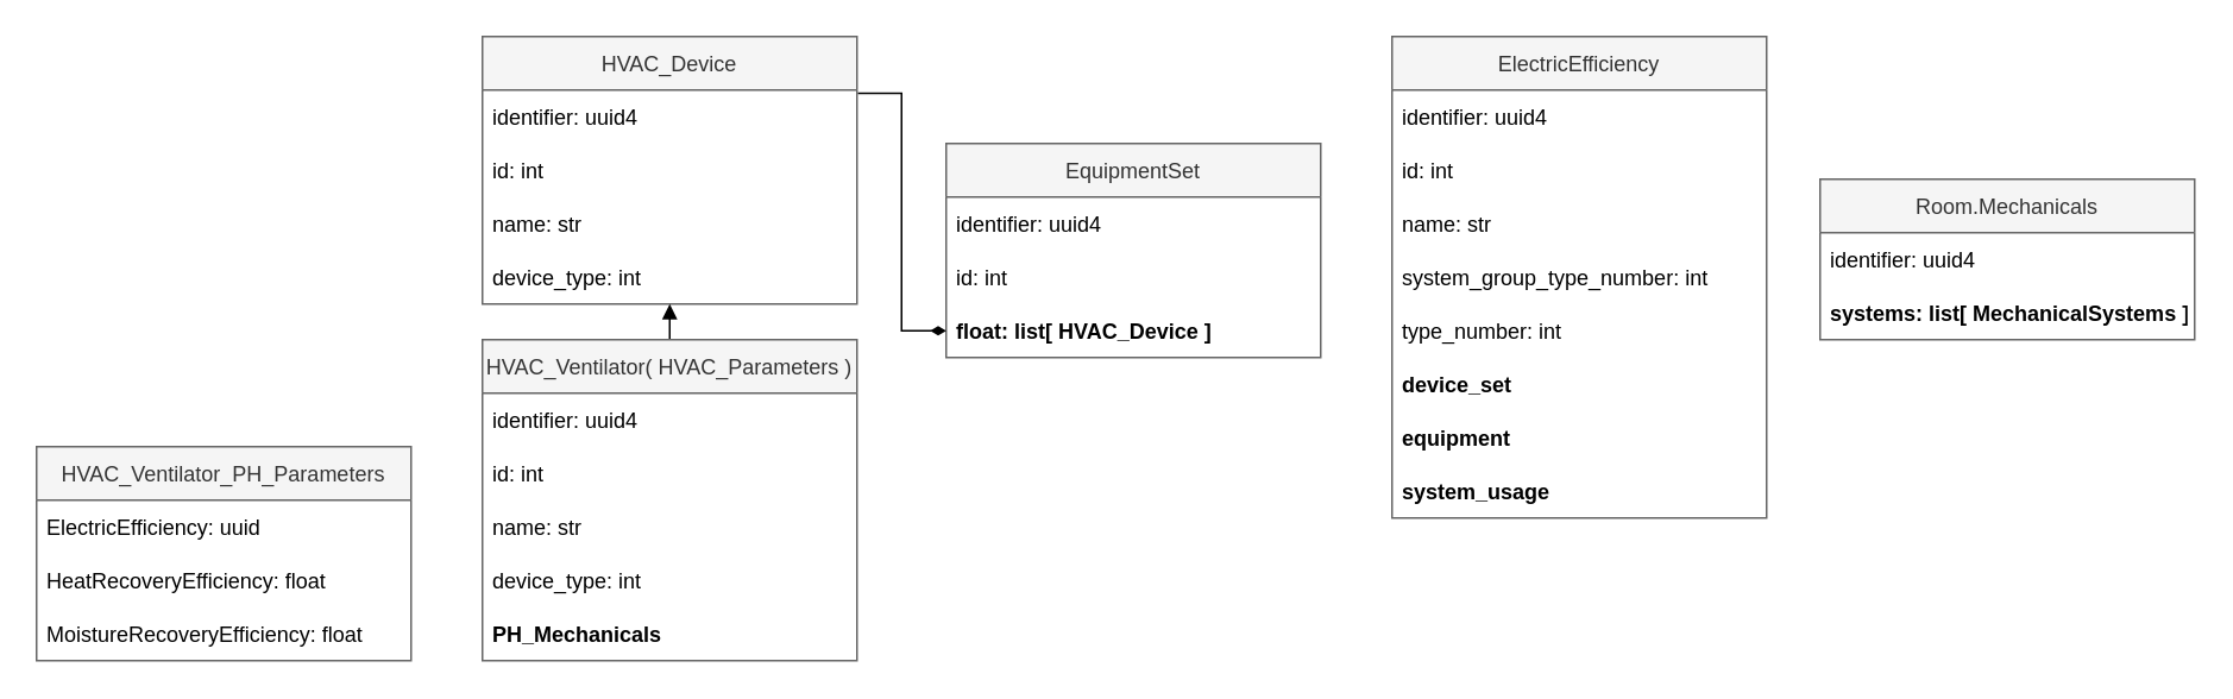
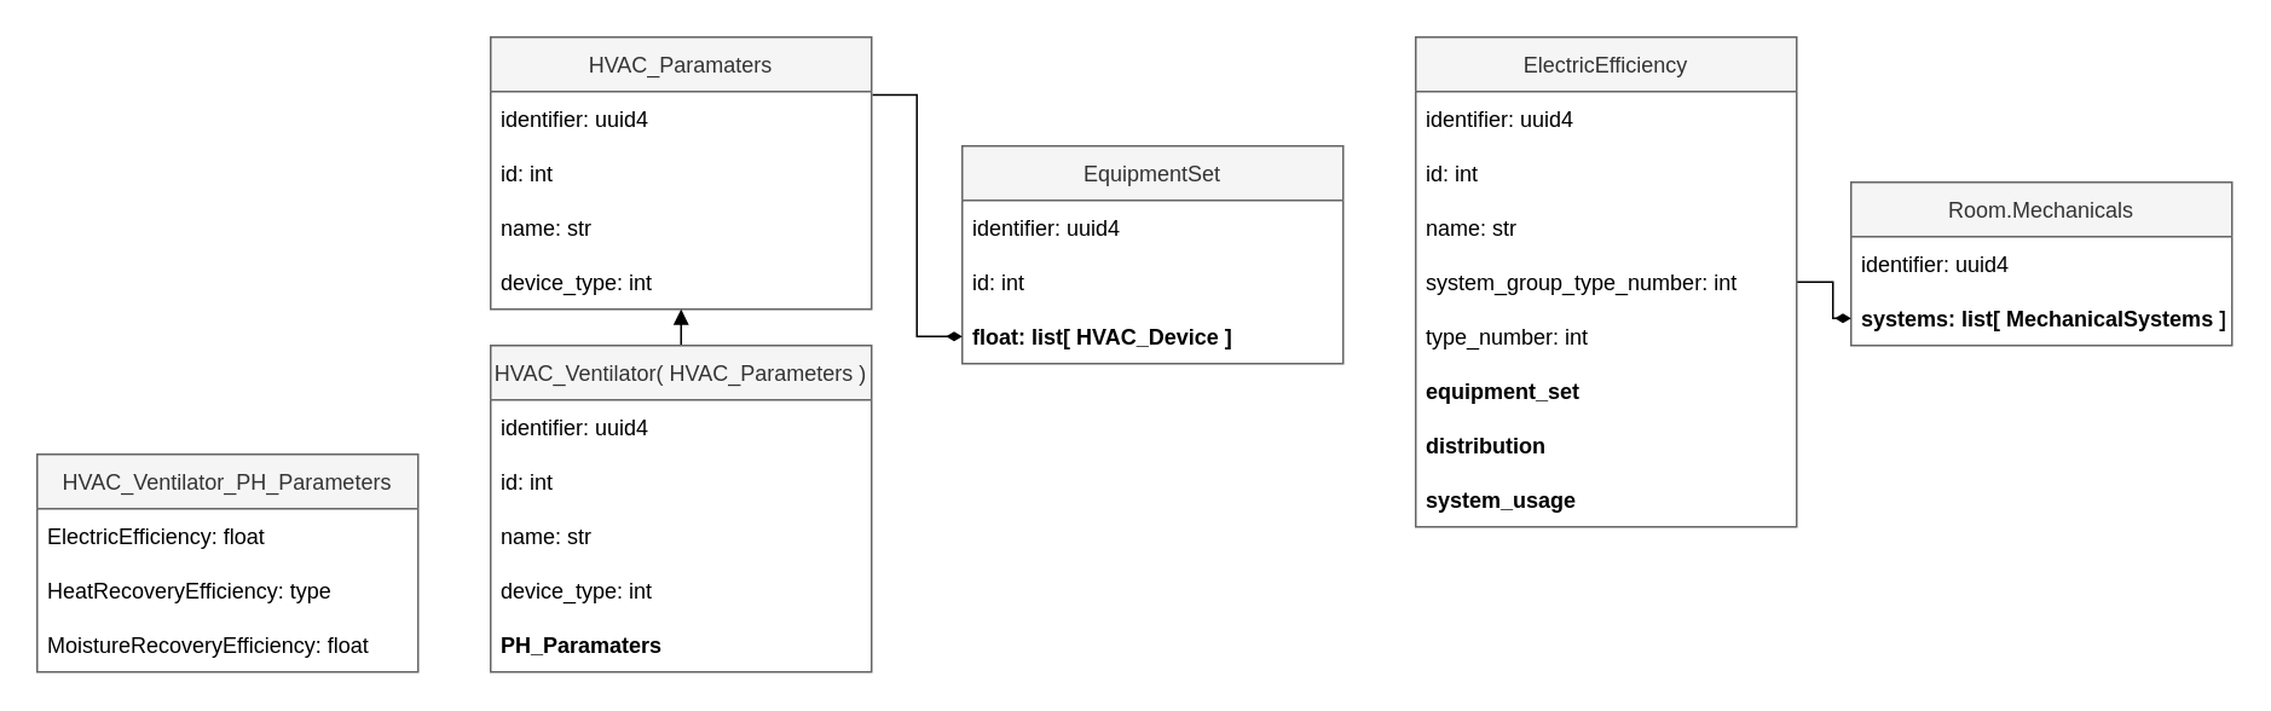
  <mxCell id="0" />
  <mxCell id="1" parent="0" />
  <mxCell id="2" value="Room.Mechanicals" style="swimlane;fontStyle=0;childLayout=stackLayout;horizontal=1;startSize=30;horizontalStack=0;resizeParent=1;resizeParentMax=0;resizeLast=0;collapsible=1;marginBottom=0;fillColor=#f5f5f5;strokeColor=#666666;fontColor=#333333;" vertex="1" parent="1"><mxGeometry x="1020" y="100" width="210" height="90" as="geometry" /></mxCell>
  <mxCell id="3" value="identifier: uuid4" style="text;strokeColor=none;fillColor=none;align=left;verticalAlign=middle;spacingLeft=4;spacingRight=4;overflow=hidden;points=[[0,0.5],[1,0.5]];portConstraint=eastwest;rotatable=0;" vertex="1" parent="2"><mxGeometry y="30" width="210" height="30" as="geometry" /></mxCell>
  <mxCell id="4" value="systems: list[ MechanicalSystems ]" style="text;strokeColor=none;fillColor=none;align=left;verticalAlign=middle;spacingLeft=4;spacingRight=4;overflow=hidden;points=[[0,0.5],[1,0.5]];portConstraint=eastwest;rotatable=0;fontStyle=1" vertex="1" parent="2"><mxGeometry y="60" width="210" height="30" as="geometry" /></mxCell>
+ <mxCell id="5" style="edgeStyle=orthogonalEdgeStyle;rounded=0;orthogonalLoop=1;jettySize=auto;html=1;entryX=0;entryY=0.5;entryDx=0;entryDy=0;fontSize=10;startArrow=none;startFill=0;endArrow=diamondThin;endFill=1;" edge="1" parent="1" source="6" target="4"><mxGeometry relative="1" as="geometry" /></mxCell>
  <mxCell id="6" value="ElectricEfficiency" style="swimlane;fontStyle=0;childLayout=stackLayout;horizontal=1;startSize=30;horizontalStack=0;resizeParent=1;resizeParentMax=0;resizeLast=0;collapsible=1;marginBottom=0;fillColor=#f5f5f5;strokeColor=#666666;fontColor=#333333;" vertex="1" parent="1"><mxGeometry x="780" y="20" width="210" height="270" as="geometry" /></mxCell>
  <mxCell id="7" value="identifier: uuid4" style="text;strokeColor=none;fillColor=none;align=left;verticalAlign=middle;spacingLeft=4;spacingRight=4;overflow=hidden;points=[[0,0.5],[1,0.5]];portConstraint=eastwest;rotatable=0;" vertex="1" parent="6"><mxGeometry y="30" width="210" height="30" as="geometry" /></mxCell>
  <mxCell id="8" value="id: int" style="text;strokeColor=none;fillColor=none;align=left;verticalAlign=middle;spacingLeft=4;spacingRight=4;overflow=hidden;points=[[0,0.5],[1,0.5]];portConstraint=eastwest;rotatable=0;" vertex="1" parent="6"><mxGeometry y="60" width="210" height="30" as="geometry" /></mxCell>
  <mxCell id="9" value="name: str" style="text;strokeColor=none;fillColor=none;align=left;verticalAlign=middle;spacingLeft=4;spacingRight=4;overflow=hidden;points=[[0,0.5],[1,0.5]];portConstraint=eastwest;rotatable=0;" vertex="1" parent="6"><mxGeometry y="90" width="210" height="30" as="geometry" /></mxCell>
  <mxCell id="10" value="system_group_type_number: int" style="text;strokeColor=none;fillColor=none;align=left;verticalAlign=middle;spacingLeft=4;spacingRight=4;overflow=hidden;points=[[0,0.5],[1,0.5]];portConstraint=eastwest;rotatable=0;" vertex="1" parent="6"><mxGeometry y="120" width="210" height="30" as="geometry" /></mxCell>
  <mxCell id="11" value="type_number: int" style="text;strokeColor=none;fillColor=none;align=left;verticalAlign=middle;spacingLeft=4;spacingRight=4;overflow=hidden;points=[[0,0.5],[1,0.5]];portConstraint=eastwest;rotatable=0;" vertex="1" parent="6"><mxGeometry y="150" width="210" height="30" as="geometry" /></mxCell>
- <mxCell id="12" value="device_set" style="text;strokeColor=none;fillColor=none;align=left;verticalAlign=middle;spacingLeft=4;spacingRight=4;overflow=hidden;points=[[0,0.5],[1,0.5]];portConstraint=eastwest;rotatable=0;fontStyle=1" vertex="1" parent="6"><mxGeometry y="180" width="210" height="30" as="geometry" /></mxCell>
- <mxCell id="13" value="equipment" style="text;strokeColor=none;fillColor=none;align=left;verticalAlign=middle;spacingLeft=4;spacingRight=4;overflow=hidden;points=[[0,0.5],[1,0.5]];portConstraint=eastwest;rotatable=0;fontStyle=1" vertex="1" parent="6"><mxGeometry y="210" width="210" height="30" as="geometry" /></mxCell>
+ <mxCell id="12" value="equipment_set" style="text;strokeColor=none;fillColor=none;align=left;verticalAlign=middle;spacingLeft=4;spacingRight=4;overflow=hidden;points=[[0,0.5],[1,0.5]];portConstraint=eastwest;rotatable=0;fontStyle=1" vertex="1" parent="6"><mxGeometry y="180" width="210" height="30" as="geometry" /></mxCell>
+ <mxCell id="13" value="distribution" style="text;strokeColor=none;fillColor=none;align=left;verticalAlign=middle;spacingLeft=4;spacingRight=4;overflow=hidden;points=[[0,0.5],[1,0.5]];portConstraint=eastwest;rotatable=0;fontStyle=1" vertex="1" parent="6"><mxGeometry y="210" width="210" height="30" as="geometry" /></mxCell>
  <mxCell id="14" value="system_usage" style="text;strokeColor=none;fillColor=none;align=left;verticalAlign=middle;spacingLeft=4;spacingRight=4;overflow=hidden;points=[[0,0.5],[1,0.5]];portConstraint=eastwest;rotatable=0;fontStyle=1" vertex="1" parent="6"><mxGeometry y="240" width="210" height="30" as="geometry" /></mxCell>
  <mxCell id="15" value="EquipmentSet" style="swimlane;fontStyle=0;childLayout=stackLayout;horizontal=1;startSize=30;horizontalStack=0;resizeParent=1;resizeParentMax=0;resizeLast=0;collapsible=1;marginBottom=0;fillColor=#f5f5f5;strokeColor=#666666;fontColor=#333333;" vertex="1" parent="1"><mxGeometry x="530" y="80" width="210" height="120" as="geometry" /></mxCell>
  <mxCell id="16" value="identifier: uuid4" style="text;strokeColor=none;fillColor=none;align=left;verticalAlign=middle;spacingLeft=4;spacingRight=4;overflow=hidden;points=[[0,0.5],[1,0.5]];portConstraint=eastwest;rotatable=0;" vertex="1" parent="15"><mxGeometry y="30" width="210" height="30" as="geometry" /></mxCell>
  <mxCell id="17" value="id: int" style="text;strokeColor=none;fillColor=none;align=left;verticalAlign=middle;spacingLeft=4;spacingRight=4;overflow=hidden;points=[[0,0.5],[1,0.5]];portConstraint=eastwest;rotatable=0;" vertex="1" parent="15"><mxGeometry y="60" width="210" height="30" as="geometry" /></mxCell>
  <mxCell id="18" value="float: list[ HVAC_Device ]" style="text;strokeColor=none;fillColor=none;align=left;verticalAlign=middle;spacingLeft=4;spacingRight=4;overflow=hidden;points=[[0,0.5],[1,0.5]];portConstraint=eastwest;rotatable=0;fontStyle=1" vertex="1" parent="15"><mxGeometry y="90" width="210" height="30" as="geometry" /></mxCell>
  <mxCell id="19" style="edgeStyle=orthogonalEdgeStyle;rounded=0;orthogonalLoop=1;jettySize=auto;html=1;entryX=0;entryY=0.5;entryDx=0;entryDy=0;fontSize=10;startArrow=none;startFill=0;endArrow=diamondThin;endFill=1;exitX=1.002;exitY=0.063;exitDx=0;exitDy=0;exitPerimeter=0;" edge="1" parent="1" source="21" target="18"><mxGeometry relative="1" as="geometry" /></mxCell>
- <mxCell id="20" value="HVAC_Device" style="swimlane;fontStyle=0;childLayout=stackLayout;horizontal=1;startSize=30;horizontalStack=0;resizeParent=1;resizeParentMax=0;resizeLast=0;collapsible=1;marginBottom=0;fillColor=#f5f5f5;strokeColor=#666666;fontColor=#333333;" vertex="1" parent="1"><mxGeometry x="270" y="20" width="210" height="150" as="geometry" /></mxCell>
+ <mxCell id="20" value="HVAC_Paramaters" style="swimlane;fontStyle=0;childLayout=stackLayout;horizontal=1;startSize=30;horizontalStack=0;resizeParent=1;resizeParentMax=0;resizeLast=0;collapsible=1;marginBottom=0;fillColor=#f5f5f5;strokeColor=#666666;fontColor=#333333;" vertex="1" parent="1"><mxGeometry x="270" y="20" width="210" height="150" as="geometry" /></mxCell>
  <mxCell id="21" value="identifier: uuid4" style="text;strokeColor=none;fillColor=none;align=left;verticalAlign=middle;spacingLeft=4;spacingRight=4;overflow=hidden;points=[[0,0.5],[1,0.5]];portConstraint=eastwest;rotatable=0;" vertex="1" parent="20"><mxGeometry y="30" width="210" height="30" as="geometry" /></mxCell>
  <mxCell id="22" value="id: int" style="text;strokeColor=none;fillColor=none;align=left;verticalAlign=middle;spacingLeft=4;spacingRight=4;overflow=hidden;points=[[0,0.5],[1,0.5]];portConstraint=eastwest;rotatable=0;" vertex="1" parent="20"><mxGeometry y="60" width="210" height="30" as="geometry" /></mxCell>
  <mxCell id="23" value="name: str" style="text;strokeColor=none;fillColor=none;align=left;verticalAlign=middle;spacingLeft=4;spacingRight=4;overflow=hidden;points=[[0,0.5],[1,0.5]];portConstraint=eastwest;rotatable=0;" vertex="1" parent="20"><mxGeometry y="90" width="210" height="30" as="geometry" /></mxCell>
  <mxCell id="24" value="device_type: int" style="text;strokeColor=none;fillColor=none;align=left;verticalAlign=middle;spacingLeft=4;spacingRight=4;overflow=hidden;points=[[0,0.5],[1,0.5]];portConstraint=eastwest;rotatable=0;" vertex="1" parent="20"><mxGeometry y="120" width="210" height="30" as="geometry" /></mxCell>
  <mxCell id="25" style="edgeStyle=orthogonalEdgeStyle;rounded=0;orthogonalLoop=1;jettySize=auto;html=1;fontSize=10;startArrow=none;startFill=0;endArrow=block;endFill=1;entryX=0.501;entryY=1.021;entryDx=0;entryDy=0;entryPerimeter=0;" edge="1" parent="1" source="26" target="24"><mxGeometry relative="1" as="geometry"><mxPoint x="375" y="160" as="targetPoint" /></mxGeometry></mxCell>
  <mxCell id="26" value="HVAC_Ventilator( HVAC_Parameters )" style="swimlane;fontStyle=0;childLayout=stackLayout;horizontal=1;startSize=30;horizontalStack=0;resizeParent=1;resizeParentMax=0;resizeLast=0;collapsible=1;marginBottom=0;fillColor=#f5f5f5;strokeColor=#666666;fontColor=#333333;" vertex="1" parent="1"><mxGeometry x="270" y="190" width="210" height="180" as="geometry" /></mxCell>
  <mxCell id="27" value="identifier: uuid4" style="text;strokeColor=none;fillColor=none;align=left;verticalAlign=middle;spacingLeft=4;spacingRight=4;overflow=hidden;points=[[0,0.5],[1,0.5]];portConstraint=eastwest;rotatable=0;" vertex="1" parent="26"><mxGeometry y="30" width="210" height="30" as="geometry" /></mxCell>
  <mxCell id="28" value="id: int" style="text;strokeColor=none;fillColor=none;align=left;verticalAlign=middle;spacingLeft=4;spacingRight=4;overflow=hidden;points=[[0,0.5],[1,0.5]];portConstraint=eastwest;rotatable=0;" vertex="1" parent="26"><mxGeometry y="60" width="210" height="30" as="geometry" /></mxCell>
  <mxCell id="29" value="name: str" style="text;strokeColor=none;fillColor=none;align=left;verticalAlign=middle;spacingLeft=4;spacingRight=4;overflow=hidden;points=[[0,0.5],[1,0.5]];portConstraint=eastwest;rotatable=0;" vertex="1" parent="26"><mxGeometry y="90" width="210" height="30" as="geometry" /></mxCell>
  <mxCell id="30" value="device_type: int" style="text;strokeColor=none;fillColor=none;align=left;verticalAlign=middle;spacingLeft=4;spacingRight=4;overflow=hidden;points=[[0,0.5],[1,0.5]];portConstraint=eastwest;rotatable=0;" vertex="1" parent="26"><mxGeometry y="120" width="210" height="30" as="geometry" /></mxCell>
- <mxCell id="31" value="PH_Mechanicals " style="text;strokeColor=none;fillColor=none;align=left;verticalAlign=middle;spacingLeft=4;spacingRight=4;overflow=hidden;points=[[0,0.5],[1,0.5]];portConstraint=eastwest;rotatable=0;fontStyle=1" vertex="1" parent="26"><mxGeometry y="150" width="210" height="30" as="geometry" /></mxCell>
+ <mxCell id="31" value="PH_Paramaters " style="text;strokeColor=none;fillColor=none;align=left;verticalAlign=middle;spacingLeft=4;spacingRight=4;overflow=hidden;points=[[0,0.5],[1,0.5]];portConstraint=eastwest;rotatable=0;fontStyle=1" vertex="1" parent="26"><mxGeometry y="150" width="210" height="30" as="geometry" /></mxCell>
  <mxCell id="32" value="HVAC_Ventilator_PH_Parameters" style="swimlane;fontStyle=0;childLayout=stackLayout;horizontal=1;startSize=30;horizontalStack=0;resizeParent=1;resizeParentMax=0;resizeLast=0;collapsible=1;marginBottom=0;fillColor=#f5f5f5;strokeColor=#666666;fontColor=#333333;" vertex="1" parent="1"><mxGeometry x="20" y="250" width="210" height="120" as="geometry" /></mxCell>
- <mxCell id="33" value="ElectricEfficiency: uuid" style="text;strokeColor=none;fillColor=none;align=left;verticalAlign=middle;spacingLeft=4;spacingRight=4;overflow=hidden;points=[[0,0.5],[1,0.5]];portConstraint=eastwest;rotatable=0;" vertex="1" parent="32"><mxGeometry y="30" width="210" height="30" as="geometry" /></mxCell>
- <mxCell id="34" value="HeatRecoveryEfficiency: float" style="text;strokeColor=none;fillColor=none;align=left;verticalAlign=middle;spacingLeft=4;spacingRight=4;overflow=hidden;points=[[0,0.5],[1,0.5]];portConstraint=eastwest;rotatable=0;" vertex="1" parent="32"><mxGeometry y="60" width="210" height="30" as="geometry" /></mxCell>
+ <mxCell id="33" value="ElectricEfficiency: float" style="text;strokeColor=none;fillColor=none;align=left;verticalAlign=middle;spacingLeft=4;spacingRight=4;overflow=hidden;points=[[0,0.5],[1,0.5]];portConstraint=eastwest;rotatable=0;" vertex="1" parent="32"><mxGeometry y="30" width="210" height="30" as="geometry" /></mxCell>
+ <mxCell id="34" value="HeatRecoveryEfficiency: type" style="text;strokeColor=none;fillColor=none;align=left;verticalAlign=middle;spacingLeft=4;spacingRight=4;overflow=hidden;points=[[0,0.5],[1,0.5]];portConstraint=eastwest;rotatable=0;" vertex="1" parent="32"><mxGeometry y="60" width="210" height="30" as="geometry" /></mxCell>
  <mxCell id="35" value="MoistureRecoveryEfficiency: float" style="text;strokeColor=none;fillColor=none;align=left;verticalAlign=middle;spacingLeft=4;spacingRight=4;overflow=hidden;points=[[0,0.5],[1,0.5]];portConstraint=eastwest;rotatable=0;" vertex="1" parent="32"><mxGeometry y="90" width="210" height="30" as="geometry" /></mxCell>
